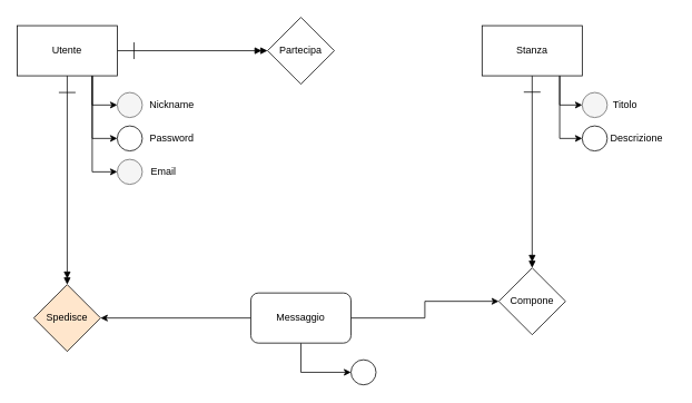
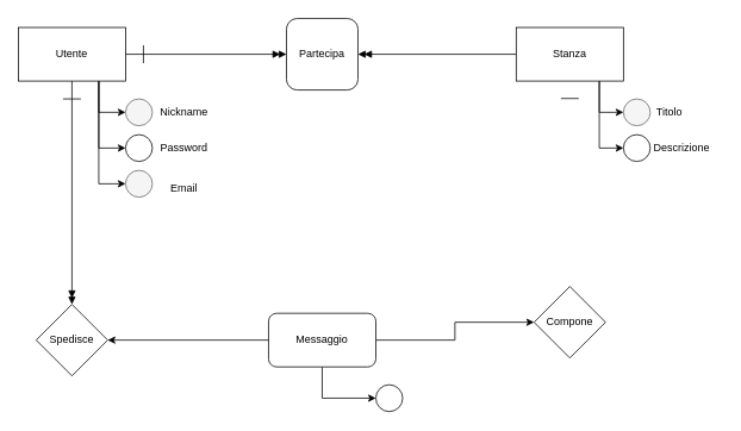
  <mxCell id="0" />
  <mxCell id="1" parent="0" />
  <mxCell id="2" style="edgeStyle=orthogonalEdgeStyle;rounded=0;orthogonalLoop=1;jettySize=auto;html=1;entryX=0;entryY=0.5;entryDx=0;entryDy=0;" edge="1" parent="1" source="7" target="8"><mxGeometry relative="1" as="geometry"><Array as="points"><mxPoint x="110" y="125" /></Array></mxGeometry></mxCell>
  <mxCell id="3" style="edgeStyle=orthogonalEdgeStyle;rounded=0;orthogonalLoop=1;jettySize=auto;html=1;entryX=0;entryY=0.5;entryDx=0;entryDy=0;" edge="1" parent="1" source="7" target="10"><mxGeometry relative="1" as="geometry"><Array as="points"><mxPoint x="110" y="165" /></Array></mxGeometry></mxCell>
  <mxCell id="4" style="edgeStyle=orthogonalEdgeStyle;rounded=0;orthogonalLoop=1;jettySize=auto;html=1;entryX=0;entryY=0.5;entryDx=0;entryDy=0;" edge="1" parent="1" source="7" target="12"><mxGeometry relative="1" as="geometry"><Array as="points"><mxPoint x="110" y="205" /></Array></mxGeometry></mxCell>
  <mxCell id="5" style="edgeStyle=orthogonalEdgeStyle;rounded=0;orthogonalLoop=1;jettySize=auto;html=1;entryX=0;entryY=0.5;entryDx=0;entryDy=0;endArrow=doubleBlock;endFill=1;" edge="1" parent="1" source="7" target="28"><mxGeometry relative="1" as="geometry" /></mxCell>
  <mxCell id="6" style="edgeStyle=orthogonalEdgeStyle;rounded=0;orthogonalLoop=1;jettySize=auto;html=1;entryX=0.5;entryY=0;entryDx=0;entryDy=0;endArrow=doubleBlock;endFill=1;" edge="1" parent="1" source="7" target="30"><mxGeometry relative="1" as="geometry" /></mxCell>
  <mxCell id="7" value="Utente" style="rounded=0;whiteSpace=wrap;html=1;" vertex="1" parent="1"><mxGeometry x="20" y="30" width="120" height="60" as="geometry" /></mxCell>
  <mxCell id="8" value="" style="ellipse;whiteSpace=wrap;html=1;aspect=fixed;fillColor=#f5f5f5;fontColor=#333333;strokeColor=#666666;" vertex="1" parent="1"><mxGeometry x="140" y="110" width="30" height="30" as="geometry" /></mxCell>
  <mxCell id="9" value="Nickname" style="text;html=1;align=center;verticalAlign=middle;resizable=0;points=[];autosize=1;strokeColor=none;fillColor=none;" vertex="1" parent="1"><mxGeometry x="165" y="110" width="80" height="30" as="geometry" /></mxCell>
  <mxCell id="10" value="" style="ellipse;whiteSpace=wrap;html=1;aspect=fixed;" vertex="1" parent="1"><mxGeometry x="140" y="150" width="30" height="30" as="geometry" /></mxCell>
  <mxCell id="11" value="Password" style="text;html=1;align=center;verticalAlign=middle;resizable=0;points=[];autosize=1;strokeColor=none;fillColor=none;" vertex="1" parent="1"><mxGeometry x="165" y="150" width="80" height="30" as="geometry" /></mxCell>
  <mxCell id="12" value="" style="ellipse;whiteSpace=wrap;html=1;aspect=fixed;fillColor=#f5f5f5;fontColor=#333333;strokeColor=#666666;" vertex="1" parent="1"><mxGeometry x="140" y="190" width="30" height="30" as="geometry" /></mxCell>
- <mxCell id="13" value="Email" style="text;html=1;align=center;verticalAlign=middle;resizable=0;points=[];autosize=1;strokeColor=none;fillColor=none;" vertex="1" parent="1"><mxGeometry x="170" y="190" width="50" height="30" as="geometry" /></mxCell>
+ <mxCell id="13" value="Email" style="text;html=1;align=center;verticalAlign=middle;resizable=0;points=[];autosize=1;strokeColor=none;fillColor=none;" vertex="1" parent="1"><mxGeometry x="180" y="195" width="50" height="30" as="geometry" /></mxCell>
  <mxCell id="14" style="edgeStyle=orthogonalEdgeStyle;rounded=0;orthogonalLoop=1;jettySize=auto;html=1;entryX=0;entryY=0.5;entryDx=0;entryDy=0;" edge="1" parent="1" source="18" target="19"><mxGeometry relative="1" as="geometry"><Array as="points"><mxPoint x="670" y="125" /></Array></mxGeometry></mxCell>
  <mxCell id="15" style="edgeStyle=orthogonalEdgeStyle;rounded=0;orthogonalLoop=1;jettySize=auto;html=1;entryX=0;entryY=0.5;entryDx=0;entryDy=0;" edge="1" parent="1" source="18" target="21"><mxGeometry relative="1" as="geometry"><Array as="points"><mxPoint x="670" y="165" /></Array></mxGeometry></mxCell>
- <mxCell id="17" style="edgeStyle=orthogonalEdgeStyle;rounded=0;orthogonalLoop=1;jettySize=auto;html=1;entryX=0.5;entryY=0;entryDx=0;entryDy=0;endArrow=doubleBlock;endFill=1;" edge="1" parent="1" source="18" target="31"><mxGeometry relative="1" as="geometry" /></mxCell>
+ <mxCell id="16" style="edgeStyle=orthogonalEdgeStyle;rounded=0;orthogonalLoop=1;jettySize=auto;html=1;entryX=1;entryY=0.5;entryDx=0;entryDy=0;endArrow=doubleBlock;endFill=1;" edge="1" parent="1" source="18" target="28"><mxGeometry relative="1" as="geometry" /></mxCell>
  <mxCell id="18" value="Stanza" style="rounded=0;whiteSpace=wrap;html=1;" vertex="1" parent="1"><mxGeometry x="577" y="30" width="120" height="60" as="geometry" /></mxCell>
  <mxCell id="19" value="" style="ellipse;whiteSpace=wrap;html=1;aspect=fixed;fillColor=#f5f5f5;fontColor=#333333;strokeColor=#666666;" vertex="1" parent="1"><mxGeometry x="697" y="110" width="30" height="30" as="geometry" /></mxCell>
  <mxCell id="20" value="Titolo" style="text;html=1;align=center;verticalAlign=middle;resizable=0;points=[];autosize=1;strokeColor=none;fillColor=none;" vertex="1" parent="1"><mxGeometry x="723" y="110" width="50" height="30" as="geometry" /></mxCell>
  <mxCell id="21" value="" style="ellipse;whiteSpace=wrap;html=1;aspect=fixed;" vertex="1" parent="1"><mxGeometry x="697" y="150" width="30" height="30" as="geometry" /></mxCell>
  <mxCell id="22" value="Descrizione" style="text;html=1;align=center;verticalAlign=middle;resizable=0;points=[];autosize=1;strokeColor=none;fillColor=none;" vertex="1" parent="1"><mxGeometry x="717" y="150" width="90" height="30" as="geometry" /></mxCell>
  <mxCell id="23" style="edgeStyle=orthogonalEdgeStyle;rounded=0;orthogonalLoop=1;jettySize=auto;html=1;entryX=0;entryY=0.5;entryDx=0;entryDy=0;" edge="1" parent="1" source="26" target="27"><mxGeometry relative="1" as="geometry" /></mxCell>
  <mxCell id="24" style="edgeStyle=orthogonalEdgeStyle;rounded=0;orthogonalLoop=1;jettySize=auto;html=1;entryX=0;entryY=0.5;entryDx=0;entryDy=0;" edge="1" parent="1" source="26" target="31"><mxGeometry relative="1" as="geometry" /></mxCell>
  <mxCell id="25" style="edgeStyle=orthogonalEdgeStyle;rounded=0;orthogonalLoop=1;jettySize=auto;html=1;entryX=1;entryY=0.5;entryDx=0;entryDy=0;" edge="1" parent="1" source="26" target="30"><mxGeometry relative="1" as="geometry" /></mxCell>
  <mxCell id="26" value="Messaggio" style="whiteSpace=wrap;html=1;rounded=1;" vertex="1" parent="1"><mxGeometry x="300" y="350" width="120" height="60" as="geometry" /></mxCell>
  <mxCell id="27" value="" style="ellipse;whiteSpace=wrap;html=1;aspect=fixed;" vertex="1" parent="1"><mxGeometry x="420" y="430" width="30" height="30" as="geometry" /></mxCell>
- <mxCell id="28" value="Partecipa" style="rhombus;whiteSpace=wrap;html=1;" vertex="1" parent="1"><mxGeometry x="320" y="20" width="80" height="80" as="geometry" /></mxCell>
+ <mxCell id="28" value="Partecipa" style="whiteSpace=wrap;html=1;rounded=1;" vertex="1" parent="1"><mxGeometry x="320" y="20" width="80" height="80" as="geometry" /></mxCell>
  <mxCell id="29" value="" style="endArrow=none;html=1;rounded=0;" edge="1" parent="1"><mxGeometry width="50" height="50" relative="1" as="geometry"><mxPoint x="160" y="70" as="sourcePoint" /><mxPoint x="160" y="50" as="targetPoint" /></mxGeometry></mxCell>
- <mxCell id="30" value="Spedisce" style="rhombus;whiteSpace=wrap;html=1;fillColor=#ffe6cc;" vertex="1" parent="1"><mxGeometry x="40" y="340" width="80" height="80" as="geometry" /></mxCell>
+ <mxCell id="30" value="Spedisce" style="rhombus;whiteSpace=wrap;html=1;" vertex="1" parent="1"><mxGeometry x="40" y="340" width="80" height="80" as="geometry" /></mxCell>
  <mxCell id="31" value="Compone" style="rhombus;whiteSpace=wrap;html=1;" vertex="1" parent="1"><mxGeometry x="597" y="320" width="80" height="80" as="geometry" /></mxCell>
  <mxCell id="32" value="" style="endArrow=none;html=1;rounded=0;" edge="1" parent="1"><mxGeometry width="50" height="50" relative="1" as="geometry"><mxPoint x="627" y="109.52" as="sourcePoint" /><mxPoint x="647" y="109.52" as="targetPoint" /></mxGeometry></mxCell>
  <mxCell id="33" value="" style="endArrow=none;html=1;rounded=0;" edge="1" parent="1"><mxGeometry width="50" height="50" relative="1" as="geometry"><mxPoint x="70" y="110" as="sourcePoint" /><mxPoint x="90" y="110" as="targetPoint" /></mxGeometry></mxCell>
